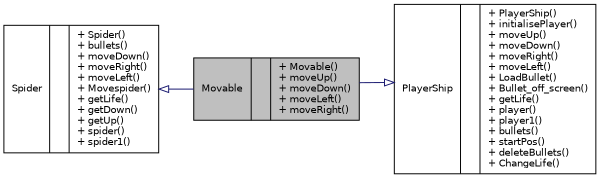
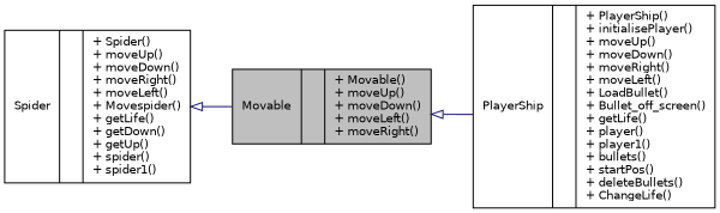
  digraph {
    rankdir=LR
    node [color=black fillcolor=white fontname=Helvetica fontsize=10 shape=record style=filled]
    edge [arrowtail=onormal color=midnightblue dir=back fontname=Helvetica fontsize=10 labelfontname=Helvetica labelfontsize=10 style=solid]
    n1 [fillcolor=grey75 fontcolor=black height=0.2 label="{Movable\n||+ Movable()\l+ moveUp()\l+ moveDown()\l+ moveLeft()\l+ moveRight()\l}" width=0.4]
    n2 [height=0.2 label="{PlayerShip\n||+ PlayerShip()\l+ initialisePlayer()\l+ moveUp()\l+ moveDown()\l+ moveRight()\l+ moveLeft()\l+ LoadBullet()\l+ Bullet_off_screen()\l+ getLife()\l+ player()\l+ player1()\l+ bullets()\l+ startPos()\l+ deleteBullets()\l+ ChangeLife()\l}" width=0.4]
-   n3 [height=0.2 label="{Spider\n||+ Spider()\l+ bullets()\l+ moveDown()\l+ moveRight()\l+ moveLeft()\l+ Movespider()\l+ getLife()\l+ getDown()\l+ getUp()\l+ spider()\l+ spider1()\l}" width=0.4]
-   n2 -> n1
+   n3 [height=0.2 label="{Spider\n||+ Spider()\l+ moveUp()\l+ moveDown()\l+ moveRight()\l+ moveLeft()\l+ Movespider()\l+ getLife()\l+ getDown()\l+ getUp()\l+ spider()\l+ spider1()\l}" width=0.4]
+   n1 -> n2
    n3 -> n1
  }
